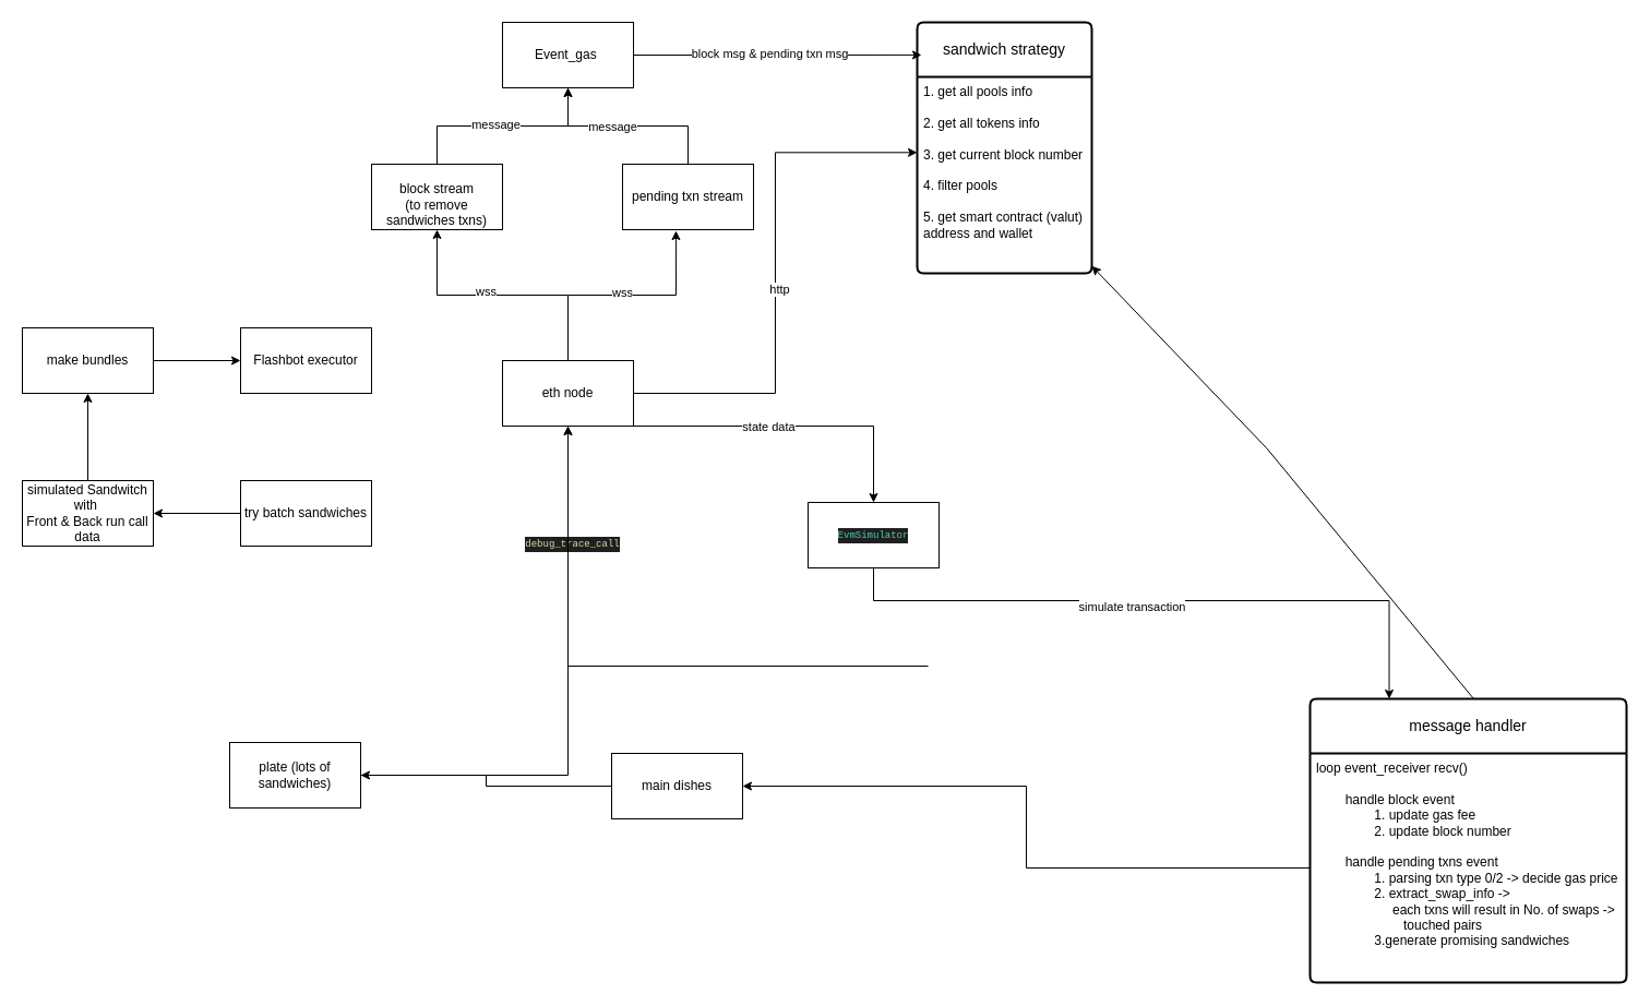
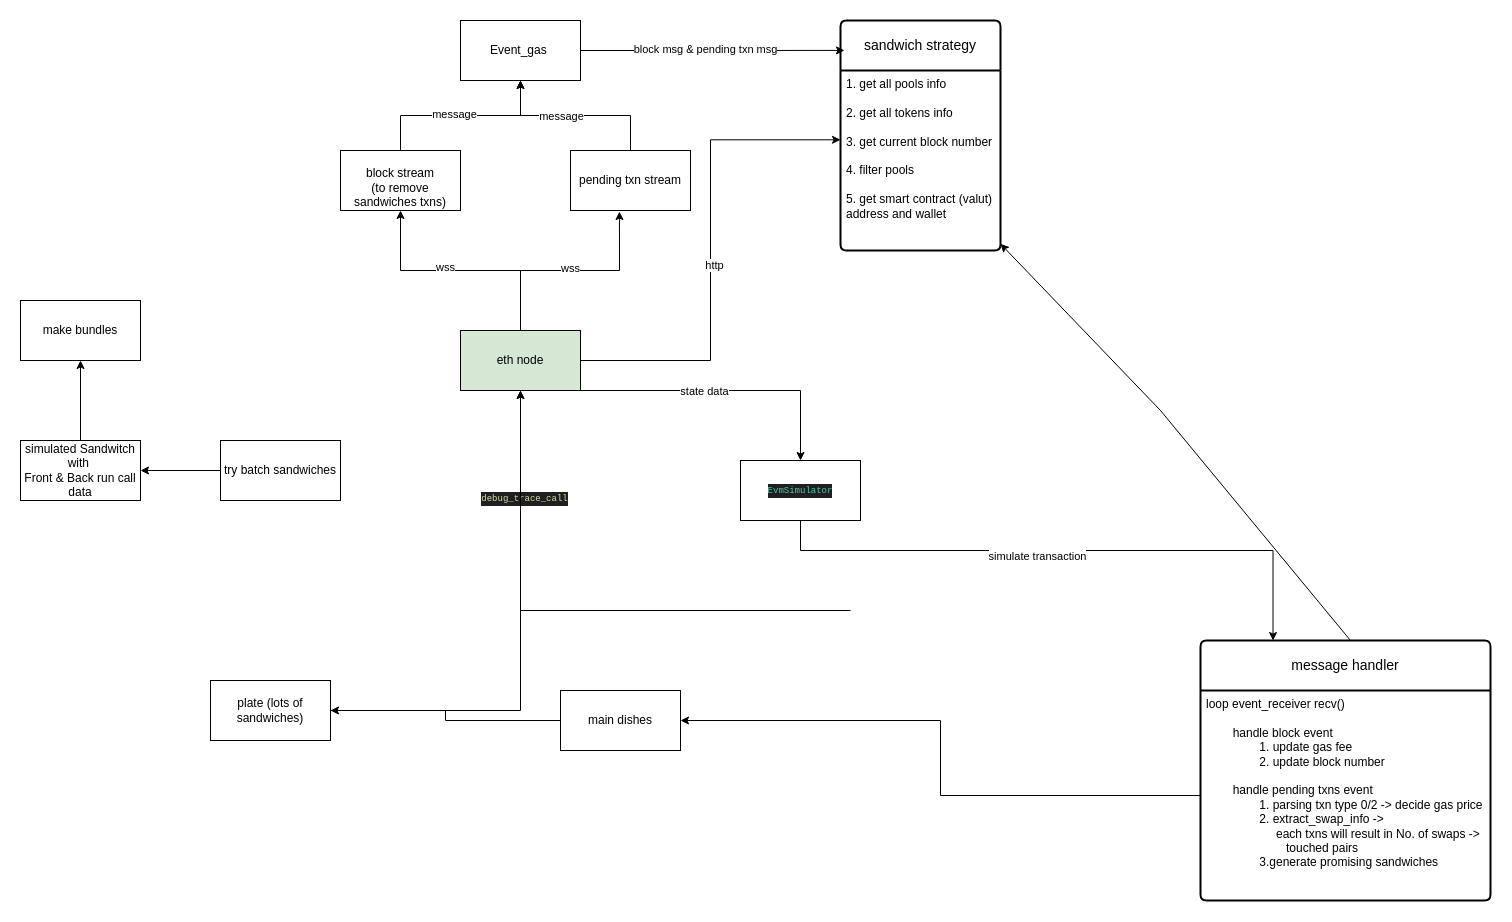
  <mxCell id="0" />
  <mxCell id="1" parent="0" />
  <mxCell id="2" value="Event_gas&amp;nbsp;" style="rounded=0;whiteSpace=wrap;html=1;" parent="1" vertex="1"><mxGeometry x="460" y="20" width="120" height="60" as="geometry" /></mxCell>
  <mxCell id="3" style="edgeStyle=orthogonalEdgeStyle;rounded=0;orthogonalLoop=1;jettySize=auto;html=1;" parent="1" source="5" target="2" edge="1"><mxGeometry relative="1" as="geometry" /></mxCell>
  <mxCell id="4" value="message" style="edgeLabel;html=1;align=center;verticalAlign=middle;resizable=0;points=[];" parent="3" vertex="1" connectable="0"><mxGeometry x="0.167" relative="1" as="geometry"><mxPoint as="offset" /></mxGeometry></mxCell>
  <mxCell id="5" value="pending txn stream" style="rounded=0;whiteSpace=wrap;html=1;" parent="1" vertex="1"><mxGeometry x="570" y="150" width="120" height="60" as="geometry" /></mxCell>
  <mxCell id="6" style="edgeStyle=orthogonalEdgeStyle;rounded=0;orthogonalLoop=1;jettySize=auto;html=1;" parent="1" source="8" target="2" edge="1"><mxGeometry relative="1" as="geometry" /></mxCell>
  <mxCell id="7" value="message" style="edgeLabel;html=1;align=center;verticalAlign=middle;resizable=0;points=[];" parent="6" vertex="1" connectable="0"><mxGeometry x="-0.074" y="2" relative="1" as="geometry"><mxPoint as="offset" /></mxGeometry></mxCell>
  <mxCell id="8" value="&lt;br&gt;block stream&lt;div&gt;(to remove sandwiches txns)&lt;/div&gt;" style="rounded=0;whiteSpace=wrap;html=1;" parent="1" vertex="1"><mxGeometry x="340" y="150" width="120" height="60" as="geometry" /></mxCell>
  <mxCell id="9" style="edgeStyle=orthogonalEdgeStyle;rounded=0;orthogonalLoop=1;jettySize=auto;html=1;" parent="1" source="13" target="8" edge="1"><mxGeometry relative="1" as="geometry" /></mxCell>
  <mxCell id="10" value="wss" style="edgeLabel;html=1;align=center;verticalAlign=middle;resizable=0;points=[];" parent="9" vertex="1" connectable="0"><mxGeometry x="0.133" y="-4" relative="1" as="geometry"><mxPoint as="offset" /></mxGeometry></mxCell>
  <mxCell id="11" value="" style="edgeStyle=orthogonalEdgeStyle;rounded=0;orthogonalLoop=1;jettySize=auto;html=1;" parent="1" source="13" target="41" edge="1"><mxGeometry relative="1" as="geometry"><Array as="points"><mxPoint x="800" y="390" /></Array></mxGeometry></mxCell>
  <mxCell id="12" value="state data" style="edgeLabel;html=1;align=center;verticalAlign=middle;resizable=0;points=[];" parent="11" vertex="1" connectable="0"><mxGeometry x="-0.155" relative="1" as="geometry"><mxPoint as="offset" /></mxGeometry></mxCell>
- <mxCell id="13" value="eth node" style="rounded=0;whiteSpace=wrap;html=1;" parent="1" vertex="1"><mxGeometry x="460" y="330" width="120" height="60" as="geometry" /></mxCell>
+ <mxCell id="13" value="eth node" style="rounded=0;whiteSpace=wrap;html=1;fillColor=#d5e8d4;" parent="1" vertex="1"><mxGeometry x="460" y="330" width="120" height="60" as="geometry" /></mxCell>
  <mxCell id="14" style="edgeStyle=orthogonalEdgeStyle;rounded=0;orthogonalLoop=1;jettySize=auto;html=1;entryX=0.408;entryY=1.017;entryDx=0;entryDy=0;entryPerimeter=0;" parent="1" source="13" target="5" edge="1"><mxGeometry relative="1" as="geometry" /></mxCell>
  <mxCell id="15" value="wss" style="edgeLabel;html=1;align=center;verticalAlign=middle;resizable=0;points=[];" parent="14" vertex="1" connectable="0"><mxGeometry x="0.0" y="3" relative="1" as="geometry"><mxPoint as="offset" /></mxGeometry></mxCell>
  <mxCell id="16" value="sandwich strategy" style="swimlane;childLayout=stackLayout;horizontal=1;startSize=50;horizontalStack=0;rounded=1;fontSize=14;fontStyle=0;strokeWidth=2;resizeParent=0;resizeLast=1;shadow=0;dashed=0;align=center;arcSize=4;whiteSpace=wrap;html=1;" parent="1" vertex="1"><mxGeometry x="840" y="20" width="160" height="230" as="geometry" /></mxCell>
  <mxCell id="17" value="1. get all pools info&lt;div&gt;&lt;br&gt;&lt;div&gt;2. get all tokens info&lt;/div&gt;&lt;div&gt;&lt;br&gt;&lt;/div&gt;&lt;div&gt;3. get current block number&lt;/div&gt;&lt;div&gt;&amp;nbsp;&lt;/div&gt;&lt;div&gt;4. filter pools&lt;/div&gt;&lt;div&gt;&lt;br&gt;&lt;/div&gt;&lt;div&gt;5. get smart contract (valut)&amp;nbsp;&lt;/div&gt;&lt;div&gt;address and wallet&lt;/div&gt;&lt;/div&gt;" style="align=left;strokeColor=none;fillColor=none;spacingLeft=4;fontSize=12;verticalAlign=top;resizable=0;rotatable=0;part=1;html=1;" parent="16" vertex="1"><mxGeometry y="50" width="160" height="180" as="geometry" /></mxCell>
  <mxCell id="18" style="edgeStyle=orthogonalEdgeStyle;rounded=0;orthogonalLoop=1;jettySize=auto;html=1;entryX=0.025;entryY=0.13;entryDx=0;entryDy=0;entryPerimeter=0;" parent="1" source="2" target="16" edge="1"><mxGeometry relative="1" as="geometry" /></mxCell>
  <mxCell id="19" value="block msg &amp;amp; pending txn msg" style="edgeLabel;html=1;align=center;verticalAlign=middle;resizable=0;points=[];" parent="18" vertex="1" connectable="0"><mxGeometry x="-0.046" y="2" relative="1" as="geometry"><mxPoint x="-2" as="offset" /></mxGeometry></mxCell>
  <mxCell id="20" style="rounded=0;orthogonalLoop=1;jettySize=auto;html=1;" parent="1" source="23" target="17" edge="1"><mxGeometry relative="1" as="geometry"><Array as="points"><mxPoint x="1350" y="640" /><mxPoint x="1160" y="410" /></Array></mxGeometry></mxCell>
  <mxCell id="21" style="edgeStyle=orthogonalEdgeStyle;rounded=0;orthogonalLoop=1;jettySize=auto;html=1;entryX=0.5;entryY=1;entryDx=0;entryDy=0;" parent="1" target="13" edge="1"><mxGeometry relative="1" as="geometry"><mxPoint x="850" y="610" as="sourcePoint" /><Array as="points"><mxPoint x="520" y="610" /></Array></mxGeometry></mxCell>
  <mxCell id="22" value="&lt;div style=&quot;color: rgb(204, 204, 204); background-color: rgb(31, 31, 31); font-family: Menlo, Monaco, &amp;quot;Courier New&amp;quot;, monospace; font-size: 9px; line-height: 14px; white-space-collapse: preserve;&quot;&gt;&lt;span style=&quot;color: #dcdcaa;&quot;&gt;debug_trace_call&lt;/span&gt;&lt;/div&gt;" style="edgeLabel;html=1;align=center;verticalAlign=middle;resizable=0;points=[];" parent="21" vertex="1" connectable="0"><mxGeometry x="0.61" y="-2" relative="1" as="geometry"><mxPoint x="1" as="offset" /></mxGeometry></mxCell>
  <mxCell id="23" value="message handler" style="swimlane;childLayout=stackLayout;horizontal=1;startSize=50;horizontalStack=0;rounded=1;fontSize=14;fontStyle=0;strokeWidth=2;resizeParent=0;resizeLast=1;shadow=0;dashed=0;align=center;arcSize=4;whiteSpace=wrap;html=1;" parent="1" vertex="1"><mxGeometry x="1200" y="640" width="290" height="260" as="geometry" /></mxCell>
  <mxCell id="24" value="loop event_receiver recv()&lt;div&gt;&lt;span style=&quot;white-space: pre;&quot;&gt;&#09;&lt;/span&gt;&lt;br&gt;&lt;/div&gt;&lt;div&gt;&lt;span style=&quot;white-space: pre;&quot;&gt;&#09;&lt;/span&gt;handle block event&lt;br&gt;&lt;/div&gt;&lt;div&gt;&lt;span style=&quot;white-space: pre;&quot;&gt;&#09;&lt;/span&gt;&lt;span style=&quot;white-space: pre;&quot;&gt;&#09;&lt;/span&gt;1. update gas fee&lt;br&gt;&lt;/div&gt;&lt;div&gt;&lt;span style=&quot;white-space: pre;&quot;&gt;&#09;&lt;/span&gt;&lt;span style=&quot;white-space: pre;&quot;&gt;&#09;&lt;/span&gt;2. update block number&lt;br&gt;&lt;/div&gt;&lt;div&gt;&lt;br&gt;&lt;/div&gt;&lt;div&gt;&lt;span style=&quot;white-space: pre;&quot;&gt;&#09;&lt;/span&gt;handle pending txns event&lt;br&gt;&lt;/div&gt;&lt;div&gt;&lt;span style=&quot;white-space: pre;&quot;&gt;&#09;&lt;/span&gt;&lt;span style=&quot;white-space: pre;&quot;&gt;&#09;&lt;/span&gt;1. parsing txn type 0/2 -&amp;gt; decide gas price&amp;nbsp;&lt;/div&gt;&lt;div&gt;&lt;span style=&quot;white-space: pre;&quot;&gt;&#09;&lt;/span&gt;&lt;span style=&quot;white-space: pre;&quot;&gt;&#09;&lt;/span&gt;2. extract_swap_info -&amp;gt;&lt;br&gt;&lt;span style=&quot;white-space: pre;&quot;&gt;&#09;&lt;/span&gt;&lt;span style=&quot;white-space: pre;&quot;&gt;&#09;&lt;/span&gt;&amp;nbsp; &amp;nbsp; &amp;nbsp;each txns will result in No. of swaps -&amp;gt;&lt;br&gt;&lt;span style=&quot;white-space: pre;&quot;&gt;&#09;&lt;/span&gt;&lt;span style=&quot;white-space: pre;&quot;&gt;&#09;&lt;/span&gt;&lt;span style=&quot;white-space: pre;&quot;&gt;&#09;&lt;/span&gt;touched pairs&lt;br&gt;&lt;/div&gt;&lt;div&gt;&lt;span style=&quot;white-space: pre;&quot;&gt;&#09;&lt;/span&gt;&lt;span style=&quot;white-space: pre;&quot;&gt;&#09;&lt;/span&gt;3.generate promising sandwiches&lt;br&gt;&lt;/div&gt;" style="align=left;strokeColor=none;fillColor=none;spacingLeft=4;fontSize=12;verticalAlign=top;resizable=0;rotatable=0;part=1;html=1;" parent="23" vertex="1"><mxGeometry y="50" width="290" height="210" as="geometry" /></mxCell>
  <mxCell id="25" style="edgeStyle=orthogonalEdgeStyle;rounded=0;orthogonalLoop=1;jettySize=auto;html=1;entryX=1;entryY=0.5;entryDx=0;entryDy=0;" parent="1" source="26" target="27" edge="1"><mxGeometry relative="1" as="geometry" /></mxCell>
  <mxCell id="26" value="main dishes" style="rounded=0;whiteSpace=wrap;html=1;" parent="1" vertex="1"><mxGeometry x="560" y="690" width="120" height="60" as="geometry" /></mxCell>
  <mxCell id="27" value="plate (lots of sandwiches)" style="rounded=0;whiteSpace=wrap;html=1;" parent="1" vertex="1"><mxGeometry x="210" y="680" width="120" height="60" as="geometry" /></mxCell>
  <mxCell id="28" style="edgeStyle=orthogonalEdgeStyle;rounded=0;orthogonalLoop=1;jettySize=auto;html=1;" parent="1" source="24" target="26" edge="1"><mxGeometry relative="1" as="geometry" /></mxCell>
  <mxCell id="29" value="" style="edgeStyle=orthogonalEdgeStyle;rounded=0;orthogonalLoop=1;jettySize=auto;html=1;" parent="1" source="30" target="33" edge="1"><mxGeometry relative="1" as="geometry" /></mxCell>
  <mxCell id="30" value="try batch sandwiches" style="rounded=0;whiteSpace=wrap;html=1;" parent="1" vertex="1"><mxGeometry x="220" y="440" width="120" height="60" as="geometry" /></mxCell>
  <mxCell id="31" style="edgeStyle=orthogonalEdgeStyle;rounded=0;orthogonalLoop=1;jettySize=auto;html=1;" parent="1" source="27" target="13" edge="1"><mxGeometry relative="1" as="geometry" /></mxCell>
  <mxCell id="32" value="" style="edgeStyle=orthogonalEdgeStyle;rounded=0;orthogonalLoop=1;jettySize=auto;html=1;" parent="1" source="33" target="35" edge="1"><mxGeometry relative="1" as="geometry" /></mxCell>
  <mxCell id="33" value="simulated Sandwitch&lt;div&gt;with&amp;nbsp;&lt;/div&gt;&lt;div&gt;Front &amp;amp; Back run call data&lt;/div&gt;" style="whiteSpace=wrap;html=1;rounded=0;" parent="1" vertex="1"><mxGeometry x="20" y="440" width="120" height="60" as="geometry" /></mxCell>
- <mxCell id="34" value="" style="edgeStyle=orthogonalEdgeStyle;rounded=0;orthogonalLoop=1;jettySize=auto;html=1;" parent="1" source="35" target="36" edge="1"><mxGeometry relative="1" as="geometry" /></mxCell>
  <mxCell id="35" value="make bundles" style="whiteSpace=wrap;html=1;rounded=0;" parent="1" vertex="1"><mxGeometry x="20" y="300" width="120" height="60" as="geometry" /></mxCell>
- <mxCell id="36" value="Flashbot executor" style="whiteSpace=wrap;html=1;rounded=0;" parent="1" vertex="1"><mxGeometry x="220" y="300" width="120" height="60" as="geometry" /></mxCell>
  <mxCell id="37" style="edgeStyle=orthogonalEdgeStyle;rounded=0;orthogonalLoop=1;jettySize=auto;html=1;entryX=0;entryY=0.385;entryDx=0;entryDy=0;entryPerimeter=0;" parent="1" source="13" target="17" edge="1"><mxGeometry relative="1" as="geometry" /></mxCell>
  <mxCell id="38" value="http" style="edgeLabel;html=1;align=center;verticalAlign=middle;resizable=0;points=[];" parent="37" vertex="1" connectable="0"><mxGeometry x="-0.058" y="-3" relative="1" as="geometry"><mxPoint as="offset" /></mxGeometry></mxCell>
  <mxCell id="39" style="edgeStyle=orthogonalEdgeStyle;rounded=0;orthogonalLoop=1;jettySize=auto;html=1;entryX=0.25;entryY=0;entryDx=0;entryDy=0;" parent="1" source="41" target="23" edge="1"><mxGeometry relative="1" as="geometry"><Array as="points"><mxPoint x="800" y="550" /><mxPoint x="1273" y="550" /></Array></mxGeometry></mxCell>
  <mxCell id="40" value="simulate transaction" style="edgeLabel;html=1;align=center;verticalAlign=middle;resizable=0;points=[];" parent="39" vertex="1" connectable="0"><mxGeometry x="-0.101" y="-5" relative="1" as="geometry"><mxPoint as="offset" /></mxGeometry></mxCell>
  <mxCell id="41" value="&lt;div style=&quot;color: rgb(204, 204, 204); background-color: rgb(31, 31, 31); font-family: Menlo, Monaco, &amp;quot;Courier New&amp;quot;, monospace; font-size: 9px; line-height: 14px; white-space: pre;&quot;&gt;&lt;span style=&quot;color: #4ec9b0;&quot;&gt;EvmSimulator&lt;/span&gt;&lt;/div&gt;" style="rounded=0;whiteSpace=wrap;html=1;" parent="1" vertex="1"><mxGeometry x="740" y="460" width="120" height="60" as="geometry" /></mxCell>
